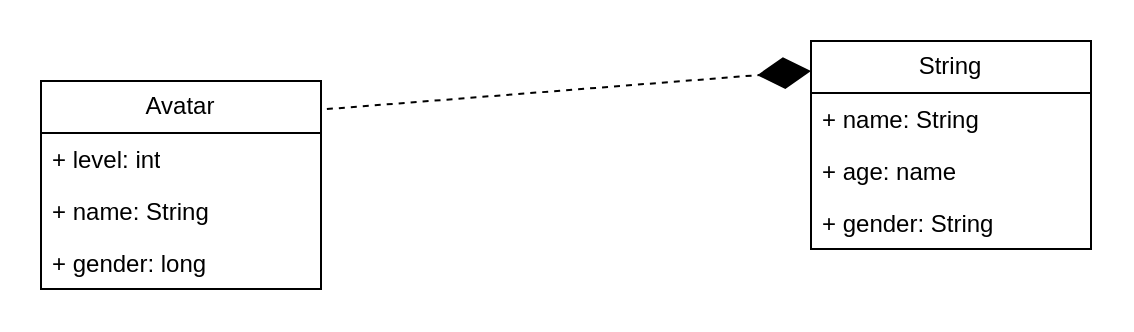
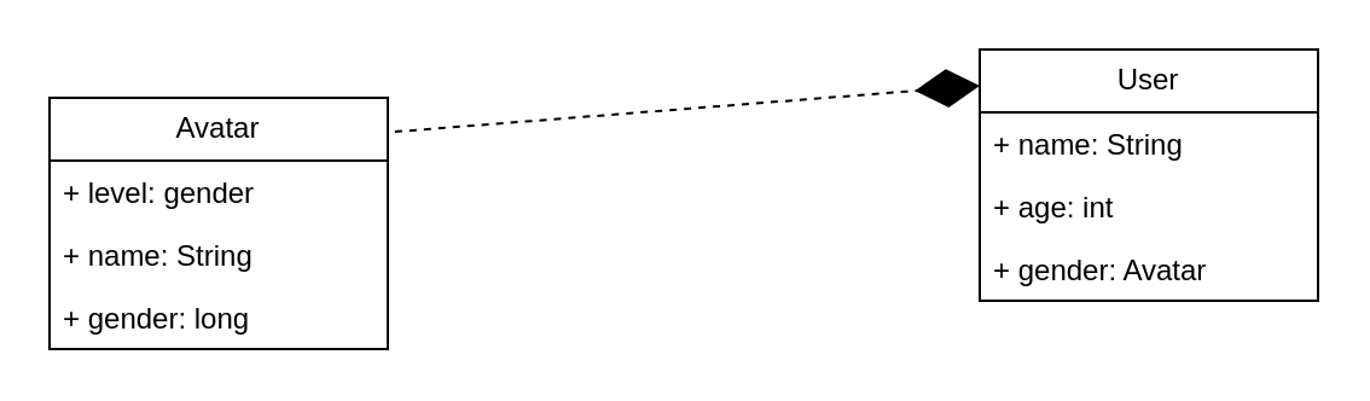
  <mxCell id="0" />
  <mxCell id="1" parent="0" />
- <mxCell id="2" value="String" style="swimlane;fontStyle=0;childLayout=stackLayout;horizontal=1;startSize=26;fillColor=none;horizontalStack=0;resizeParent=1;resizeParentMax=0;resizeLast=0;collapsible=1;marginBottom=0;whiteSpace=wrap;html=1;" vertex="1" parent="1"><mxGeometry x="405" y="20" width="140" height="104" as="geometry" /></mxCell>
+ <mxCell id="2" value="User" style="swimlane;fontStyle=0;childLayout=stackLayout;horizontal=1;startSize=26;fillColor=none;horizontalStack=0;resizeParent=1;resizeParentMax=0;resizeLast=0;collapsible=1;marginBottom=0;whiteSpace=wrap;html=1;" vertex="1" parent="1"><mxGeometry x="405" y="20" width="140" height="104" as="geometry" /></mxCell>
  <mxCell id="3" value="+ name: String" style="text;strokeColor=none;fillColor=none;align=left;verticalAlign=top;spacingLeft=4;spacingRight=4;overflow=hidden;rotatable=0;points=[[0,0.5],[1,0.5]];portConstraint=eastwest;whiteSpace=wrap;html=1;" vertex="1" parent="2"><mxGeometry y="26" width="140" height="26" as="geometry" /></mxCell>
- <mxCell id="4" value="+ age: name" style="text;strokeColor=none;fillColor=none;align=left;verticalAlign=top;spacingLeft=4;spacingRight=4;overflow=hidden;rotatable=0;points=[[0,0.5],[1,0.5]];portConstraint=eastwest;whiteSpace=wrap;html=1;" vertex="1" parent="2"><mxGeometry y="52" width="140" height="26" as="geometry" /></mxCell>
- <mxCell id="5" value="+ gender: String" style="text;strokeColor=none;fillColor=none;align=left;verticalAlign=top;spacingLeft=4;spacingRight=4;overflow=hidden;rotatable=0;points=[[0,0.5],[1,0.5]];portConstraint=eastwest;whiteSpace=wrap;html=1;" vertex="1" parent="2"><mxGeometry y="78" width="140" height="26" as="geometry" /></mxCell>
+ <mxCell id="4" value="+ age: int" style="text;strokeColor=none;fillColor=none;align=left;verticalAlign=top;spacingLeft=4;spacingRight=4;overflow=hidden;rotatable=0;points=[[0,0.5],[1,0.5]];portConstraint=eastwest;whiteSpace=wrap;html=1;" vertex="1" parent="2"><mxGeometry y="52" width="140" height="26" as="geometry" /></mxCell>
+ <mxCell id="5" value="+ gender: Avatar" style="text;strokeColor=none;fillColor=none;align=left;verticalAlign=top;spacingLeft=4;spacingRight=4;overflow=hidden;rotatable=0;points=[[0,0.5],[1,0.5]];portConstraint=eastwest;whiteSpace=wrap;html=1;" vertex="1" parent="2"><mxGeometry y="78" width="140" height="26" as="geometry" /></mxCell>
  <mxCell id="6" value="Avatar" style="swimlane;fontStyle=0;childLayout=stackLayout;horizontal=1;startSize=26;fillColor=none;horizontalStack=0;resizeParent=1;resizeParentMax=0;resizeLast=0;collapsible=1;marginBottom=0;whiteSpace=wrap;html=1;" vertex="1" parent="1"><mxGeometry x="20" y="40" width="140" height="104" as="geometry" /></mxCell>
- <mxCell id="7" value="+ level: int" style="text;strokeColor=none;fillColor=none;align=left;verticalAlign=top;spacingLeft=4;spacingRight=4;overflow=hidden;rotatable=0;points=[[0,0.5],[1,0.5]];portConstraint=eastwest;whiteSpace=wrap;html=1;" vertex="1" parent="6"><mxGeometry y="26" width="140" height="26" as="geometry" /></mxCell>
+ <mxCell id="7" value="+ level: gender" style="text;strokeColor=none;fillColor=none;align=left;verticalAlign=top;spacingLeft=4;spacingRight=4;overflow=hidden;rotatable=0;points=[[0,0.5],[1,0.5]];portConstraint=eastwest;whiteSpace=wrap;html=1;" vertex="1" parent="6"><mxGeometry y="26" width="140" height="26" as="geometry" /></mxCell>
  <mxCell id="8" value="+ name: String" style="text;strokeColor=none;fillColor=none;align=left;verticalAlign=top;spacingLeft=4;spacingRight=4;overflow=hidden;rotatable=0;points=[[0,0.5],[1,0.5]];portConstraint=eastwest;whiteSpace=wrap;html=1;" vertex="1" parent="6"><mxGeometry y="52" width="140" height="26" as="geometry" /></mxCell>
  <mxCell id="9" value="+ gender: long" style="text;strokeColor=none;fillColor=none;align=left;verticalAlign=top;spacingLeft=4;spacingRight=4;overflow=hidden;rotatable=0;points=[[0,0.5],[1,0.5]];portConstraint=eastwest;whiteSpace=wrap;html=1;" vertex="1" parent="6"><mxGeometry y="78" width="140" height="26" as="geometry" /></mxCell>
  <mxCell id="10" value="" style="endArrow=diamondThin;endFill=1;endSize=24;html=1;rounded=0;entryX=0;entryY=0.144;entryDx=0;entryDy=0;entryPerimeter=0;exitX=1.021;exitY=0.135;exitDx=0;exitDy=0;exitPerimeter=0;dashed=1;" edge="1" parent="1" source="6" target="2"><mxGeometry width="160" relative="1" as="geometry"><mxPoint x="-65" y="360" as="sourcePoint" /><mxPoint x="95" y="360" as="targetPoint" /></mxGeometry></mxCell>
